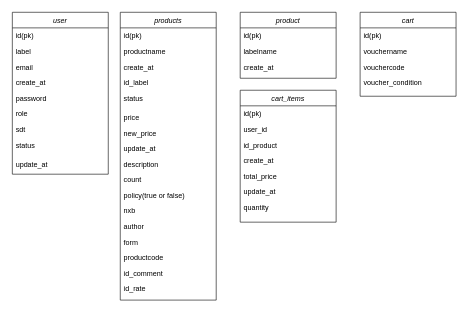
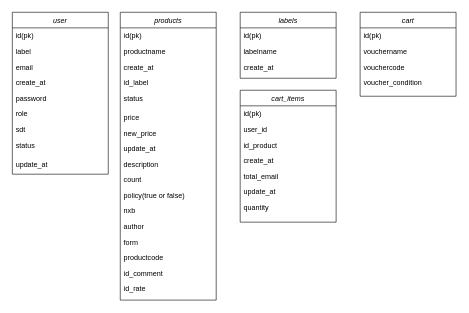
  <mxCell id="0" />
  <mxCell id="1" parent="0" />
  <mxCell id="2" value="user" style="swimlane;fontStyle=2;align=center;verticalAlign=top;childLayout=stackLayout;horizontal=1;startSize=26;horizontalStack=0;resizeParent=1;resizeLast=0;collapsible=1;marginBottom=0;rounded=0;shadow=0;strokeWidth=1;" parent="1" vertex="1"><mxGeometry x="20" y="20" width="160" height="270" as="geometry"><mxRectangle x="230" y="140" width="160" height="26" as="alternateBounds" /></mxGeometry></mxCell>
  <mxCell id="3" value="id(pk)" style="text;align=left;verticalAlign=top;spacingLeft=4;spacingRight=4;overflow=hidden;rotatable=0;points=[[0,0.5],[1,0.5]];portConstraint=eastwest;" parent="2" vertex="1"><mxGeometry y="26" width="160" height="26" as="geometry" /></mxCell>
  <mxCell id="4" value="label" style="text;align=left;verticalAlign=top;spacingLeft=4;spacingRight=4;overflow=hidden;rotatable=0;points=[[0,0.5],[1,0.5]];portConstraint=eastwest;rounded=0;shadow=0;html=0;" parent="2" vertex="1"><mxGeometry y="52" width="160" height="26" as="geometry" /></mxCell>
  <mxCell id="5" value="email" style="text;align=left;verticalAlign=top;spacingLeft=4;spacingRight=4;overflow=hidden;rotatable=0;points=[[0,0.5],[1,0.5]];portConstraint=eastwest;rounded=0;shadow=0;html=0;" parent="2" vertex="1"><mxGeometry y="78" width="160" height="26" as="geometry" /></mxCell>
  <mxCell id="6" value="create_at" style="text;align=left;verticalAlign=top;spacingLeft=4;spacingRight=4;overflow=hidden;rotatable=0;points=[[0,0.5],[1,0.5]];portConstraint=eastwest;rounded=0;shadow=0;html=0;" vertex="1" parent="2"><mxGeometry y="104" width="160" height="26" as="geometry" /></mxCell>
  <mxCell id="7" value="password" style="text;align=left;verticalAlign=top;spacingLeft=4;spacingRight=4;overflow=hidden;rotatable=0;points=[[0,0.5],[1,0.5]];portConstraint=eastwest;rounded=0;shadow=0;html=0;" vertex="1" parent="2"><mxGeometry y="130" width="160" height="26" as="geometry" /></mxCell>
  <mxCell id="8" value="role" style="text;align=left;verticalAlign=top;spacingLeft=4;spacingRight=4;overflow=hidden;rotatable=0;points=[[0,0.5],[1,0.5]];portConstraint=eastwest;rounded=0;shadow=0;html=0;" vertex="1" parent="2"><mxGeometry y="156" width="160" height="26" as="geometry" /></mxCell>
  <mxCell id="9" value="sdt" style="text;align=left;verticalAlign=top;spacingLeft=4;spacingRight=4;overflow=hidden;rotatable=0;points=[[0,0.5],[1,0.5]];portConstraint=eastwest;rounded=0;shadow=0;html=0;" vertex="1" parent="2"><mxGeometry y="182" width="160" height="26" as="geometry" /></mxCell>
  <mxCell id="10" value="status" style="text;align=left;verticalAlign=top;spacingLeft=4;spacingRight=4;overflow=hidden;rotatable=0;points=[[0,0.5],[1,0.5]];portConstraint=eastwest;rounded=0;shadow=0;html=0;" vertex="1" parent="2"><mxGeometry y="208" width="160" height="32" as="geometry" /></mxCell>
  <mxCell id="11" value="update_at" style="text;align=left;verticalAlign=top;spacingLeft=4;spacingRight=4;overflow=hidden;rotatable=0;points=[[0,0.5],[1,0.5]];portConstraint=eastwest;rounded=0;shadow=0;html=0;" vertex="1" parent="2"><mxGeometry y="240" width="160" height="26" as="geometry" /></mxCell>
  <mxCell id="12" value="products" style="swimlane;fontStyle=2;align=center;verticalAlign=top;childLayout=stackLayout;horizontal=1;startSize=26;horizontalStack=0;resizeParent=1;resizeLast=0;collapsible=1;marginBottom=0;rounded=0;shadow=0;strokeWidth=1;" vertex="1" parent="1"><mxGeometry x="200" y="20" width="160" height="480" as="geometry"><mxRectangle x="230" y="140" width="160" height="26" as="alternateBounds" /></mxGeometry></mxCell>
  <mxCell id="13" value="id(pk)" style="text;align=left;verticalAlign=top;spacingLeft=4;spacingRight=4;overflow=hidden;rotatable=0;points=[[0,0.5],[1,0.5]];portConstraint=eastwest;" vertex="1" parent="12"><mxGeometry y="26" width="160" height="26" as="geometry" /></mxCell>
  <mxCell id="14" value="productname" style="text;align=left;verticalAlign=top;spacingLeft=4;spacingRight=4;overflow=hidden;rotatable=0;points=[[0,0.5],[1,0.5]];portConstraint=eastwest;rounded=0;shadow=0;html=0;" vertex="1" parent="12"><mxGeometry y="52" width="160" height="26" as="geometry" /></mxCell>
  <mxCell id="15" value="create_at" style="text;align=left;verticalAlign=top;spacingLeft=4;spacingRight=4;overflow=hidden;rotatable=0;points=[[0,0.5],[1,0.5]];portConstraint=eastwest;rounded=0;shadow=0;html=0;" vertex="1" parent="12"><mxGeometry y="78" width="160" height="26" as="geometry" /></mxCell>
  <mxCell id="16" value="id_label&#10;" style="text;align=left;verticalAlign=top;spacingLeft=4;spacingRight=4;overflow=hidden;rotatable=0;points=[[0,0.5],[1,0.5]];portConstraint=eastwest;rounded=0;shadow=0;html=0;" vertex="1" parent="12"><mxGeometry y="104" width="160" height="26" as="geometry" /></mxCell>
  <mxCell id="17" value="status" style="text;align=left;verticalAlign=top;spacingLeft=4;spacingRight=4;overflow=hidden;rotatable=0;points=[[0,0.5],[1,0.5]];portConstraint=eastwest;rounded=0;shadow=0;html=0;" vertex="1" parent="12"><mxGeometry y="130" width="160" height="32" as="geometry" /></mxCell>
  <mxCell id="18" value="price" style="text;align=left;verticalAlign=top;spacingLeft=4;spacingRight=4;overflow=hidden;rotatable=0;points=[[0,0.5],[1,0.5]];portConstraint=eastwest;rounded=0;shadow=0;html=0;" vertex="1" parent="12"><mxGeometry y="162" width="160" height="26" as="geometry" /></mxCell>
  <mxCell id="19" value="new_price" style="text;align=left;verticalAlign=top;spacingLeft=4;spacingRight=4;overflow=hidden;rotatable=0;points=[[0,0.5],[1,0.5]];portConstraint=eastwest;rounded=0;shadow=0;html=0;" vertex="1" parent="12"><mxGeometry y="188" width="160" height="26" as="geometry" /></mxCell>
  <mxCell id="20" value="update_at" style="text;align=left;verticalAlign=top;spacingLeft=4;spacingRight=4;overflow=hidden;rotatable=0;points=[[0,0.5],[1,0.5]];portConstraint=eastwest;rounded=0;shadow=0;html=0;" vertex="1" parent="12"><mxGeometry y="214" width="160" height="26" as="geometry" /></mxCell>
  <mxCell id="21" value="description" style="text;align=left;verticalAlign=top;spacingLeft=4;spacingRight=4;overflow=hidden;rotatable=0;points=[[0,0.5],[1,0.5]];portConstraint=eastwest;rounded=0;shadow=0;html=0;" vertex="1" parent="12"><mxGeometry y="240" width="160" height="26" as="geometry" /></mxCell>
  <mxCell id="22" value="count" style="text;align=left;verticalAlign=top;spacingLeft=4;spacingRight=4;overflow=hidden;rotatable=0;points=[[0,0.5],[1,0.5]];portConstraint=eastwest;rounded=0;shadow=0;html=0;" vertex="1" parent="12"><mxGeometry y="266" width="160" height="26" as="geometry" /></mxCell>
  <mxCell id="23" value="policy(true or false)" style="text;align=left;verticalAlign=top;spacingLeft=4;spacingRight=4;overflow=hidden;rotatable=0;points=[[0,0.5],[1,0.5]];portConstraint=eastwest;rounded=0;shadow=0;html=0;" vertex="1" parent="12"><mxGeometry y="292" width="160" height="26" as="geometry" /></mxCell>
  <mxCell id="24" value="nxb" style="text;align=left;verticalAlign=top;spacingLeft=4;spacingRight=4;overflow=hidden;rotatable=0;points=[[0,0.5],[1,0.5]];portConstraint=eastwest;rounded=0;shadow=0;html=0;" vertex="1" parent="12"><mxGeometry y="318" width="160" height="26" as="geometry" /></mxCell>
  <mxCell id="25" value="author" style="text;align=left;verticalAlign=top;spacingLeft=4;spacingRight=4;overflow=hidden;rotatable=0;points=[[0,0.5],[1,0.5]];portConstraint=eastwest;rounded=0;shadow=0;html=0;" vertex="1" parent="12"><mxGeometry y="344" width="160" height="26" as="geometry" /></mxCell>
  <mxCell id="26" value="form" style="text;align=left;verticalAlign=top;spacingLeft=4;spacingRight=4;overflow=hidden;rotatable=0;points=[[0,0.5],[1,0.5]];portConstraint=eastwest;rounded=0;shadow=0;html=0;" vertex="1" parent="12"><mxGeometry y="370" width="160" height="26" as="geometry" /></mxCell>
  <mxCell id="27" value="productcode" style="text;align=left;verticalAlign=top;spacingLeft=4;spacingRight=4;overflow=hidden;rotatable=0;points=[[0,0.5],[1,0.5]];portConstraint=eastwest;rounded=0;shadow=0;html=0;" vertex="1" parent="12"><mxGeometry y="396" width="160" height="26" as="geometry" /></mxCell>
  <mxCell id="28" value="id_comment" style="text;align=left;verticalAlign=top;spacingLeft=4;spacingRight=4;overflow=hidden;rotatable=0;points=[[0,0.5],[1,0.5]];portConstraint=eastwest;rounded=0;shadow=0;html=0;" vertex="1" parent="12"><mxGeometry y="422" width="160" height="26" as="geometry" /></mxCell>
  <mxCell id="29" value="id_rate" style="text;align=left;verticalAlign=top;spacingLeft=4;spacingRight=4;overflow=hidden;rotatable=0;points=[[0,0.5],[1,0.5]];portConstraint=eastwest;rounded=0;shadow=0;html=0;" vertex="1" parent="12"><mxGeometry y="448" width="160" height="26" as="geometry" /></mxCell>
- <mxCell id="30" value="product" style="swimlane;fontStyle=2;align=center;verticalAlign=top;childLayout=stackLayout;horizontal=1;startSize=26;horizontalStack=0;resizeParent=1;resizeLast=0;collapsible=1;marginBottom=0;rounded=0;shadow=0;strokeWidth=1;" vertex="1" parent="1"><mxGeometry x="400" y="20" width="160" height="110" as="geometry"><mxRectangle x="230" y="140" width="160" height="26" as="alternateBounds" /></mxGeometry></mxCell>
+ <mxCell id="30" value="labels" style="swimlane;fontStyle=2;align=center;verticalAlign=top;childLayout=stackLayout;horizontal=1;startSize=26;horizontalStack=0;resizeParent=1;resizeLast=0;collapsible=1;marginBottom=0;rounded=0;shadow=0;strokeWidth=1;" vertex="1" parent="1"><mxGeometry x="400" y="20" width="160" height="110" as="geometry"><mxRectangle x="230" y="140" width="160" height="26" as="alternateBounds" /></mxGeometry></mxCell>
  <mxCell id="31" value="id(pk)" style="text;align=left;verticalAlign=top;spacingLeft=4;spacingRight=4;overflow=hidden;rotatable=0;points=[[0,0.5],[1,0.5]];portConstraint=eastwest;" vertex="1" parent="30"><mxGeometry y="26" width="160" height="26" as="geometry" /></mxCell>
  <mxCell id="32" value="labelname" style="text;align=left;verticalAlign=top;spacingLeft=4;spacingRight=4;overflow=hidden;rotatable=0;points=[[0,0.5],[1,0.5]];portConstraint=eastwest;rounded=0;shadow=0;html=0;" vertex="1" parent="30"><mxGeometry y="52" width="160" height="26" as="geometry" /></mxCell>
  <mxCell id="33" value="create_at" style="text;align=left;verticalAlign=top;spacingLeft=4;spacingRight=4;overflow=hidden;rotatable=0;points=[[0,0.5],[1,0.5]];portConstraint=eastwest;rounded=0;shadow=0;html=0;" vertex="1" parent="30"><mxGeometry y="78" width="160" height="26" as="geometry" /></mxCell>
  <mxCell id="34" value="cart" style="swimlane;fontStyle=2;align=center;verticalAlign=top;childLayout=stackLayout;horizontal=1;startSize=26;horizontalStack=0;resizeParent=1;resizeLast=0;collapsible=1;marginBottom=0;rounded=0;shadow=0;strokeWidth=1;" vertex="1" parent="1"><mxGeometry x="600" y="20" width="160" height="140" as="geometry"><mxRectangle x="230" y="140" width="160" height="26" as="alternateBounds" /></mxGeometry></mxCell>
  <mxCell id="35" value="id(pk)" style="text;align=left;verticalAlign=top;spacingLeft=4;spacingRight=4;overflow=hidden;rotatable=0;points=[[0,0.5],[1,0.5]];portConstraint=eastwest;" vertex="1" parent="34"><mxGeometry y="26" width="160" height="26" as="geometry" /></mxCell>
  <mxCell id="36" value="vouchername" style="text;align=left;verticalAlign=top;spacingLeft=4;spacingRight=4;overflow=hidden;rotatable=0;points=[[0,0.5],[1,0.5]];portConstraint=eastwest;rounded=0;shadow=0;html=0;" vertex="1" parent="34"><mxGeometry y="52" width="160" height="26" as="geometry" /></mxCell>
  <mxCell id="37" value="vouchercode" style="text;align=left;verticalAlign=top;spacingLeft=4;spacingRight=4;overflow=hidden;rotatable=0;points=[[0,0.5],[1,0.5]];portConstraint=eastwest;rounded=0;shadow=0;html=0;" vertex="1" parent="34"><mxGeometry y="78" width="160" height="26" as="geometry" /></mxCell>
  <mxCell id="38" value="voucher_condition" style="text;align=left;verticalAlign=top;spacingLeft=4;spacingRight=4;overflow=hidden;rotatable=0;points=[[0,0.5],[1,0.5]];portConstraint=eastwest;rounded=0;shadow=0;html=0;" vertex="1" parent="34"><mxGeometry y="104" width="160" height="26" as="geometry" /></mxCell>
  <mxCell id="39" value="cart_items" style="swimlane;fontStyle=2;align=center;verticalAlign=top;childLayout=stackLayout;horizontal=1;startSize=26;horizontalStack=0;resizeParent=1;resizeLast=0;collapsible=1;marginBottom=0;rounded=0;shadow=0;strokeWidth=1;" vertex="1" parent="1"><mxGeometry x="400" y="150" width="160" height="220" as="geometry"><mxRectangle x="230" y="140" width="160" height="26" as="alternateBounds" /></mxGeometry></mxCell>
  <mxCell id="40" value="id(pk)" style="text;align=left;verticalAlign=top;spacingLeft=4;spacingRight=4;overflow=hidden;rotatable=0;points=[[0,0.5],[1,0.5]];portConstraint=eastwest;" vertex="1" parent="39"><mxGeometry y="26" width="160" height="26" as="geometry" /></mxCell>
  <mxCell id="41" value="user_id" style="text;align=left;verticalAlign=top;spacingLeft=4;spacingRight=4;overflow=hidden;rotatable=0;points=[[0,0.5],[1,0.5]];portConstraint=eastwest;rounded=0;shadow=0;html=0;" vertex="1" parent="39"><mxGeometry y="52" width="160" height="26" as="geometry" /></mxCell>
  <mxCell id="42" value="id_product" style="text;align=left;verticalAlign=top;spacingLeft=4;spacingRight=4;overflow=hidden;rotatable=0;points=[[0,0.5],[1,0.5]];portConstraint=eastwest;rounded=0;shadow=0;html=0;" vertex="1" parent="39"><mxGeometry y="78" width="160" height="26" as="geometry" /></mxCell>
  <mxCell id="43" value="create_at" style="text;align=left;verticalAlign=top;spacingLeft=4;spacingRight=4;overflow=hidden;rotatable=0;points=[[0,0.5],[1,0.5]];portConstraint=eastwest;rounded=0;shadow=0;html=0;" vertex="1" parent="39"><mxGeometry y="104" width="160" height="26" as="geometry" /></mxCell>
- <mxCell id="44" value="total_price" style="text;align=left;verticalAlign=top;spacingLeft=4;spacingRight=4;overflow=hidden;rotatable=0;points=[[0,0.5],[1,0.5]];portConstraint=eastwest;rounded=0;shadow=0;html=0;" vertex="1" parent="39"><mxGeometry y="130" width="160" height="26" as="geometry" /></mxCell>
+ <mxCell id="44" value="total_email" style="text;align=left;verticalAlign=top;spacingLeft=4;spacingRight=4;overflow=hidden;rotatable=0;points=[[0,0.5],[1,0.5]];portConstraint=eastwest;rounded=0;shadow=0;html=0;" vertex="1" parent="39"><mxGeometry y="130" width="160" height="26" as="geometry" /></mxCell>
  <mxCell id="45" value="update_at" style="text;align=left;verticalAlign=top;spacingLeft=4;spacingRight=4;overflow=hidden;rotatable=0;points=[[0,0.5],[1,0.5]];portConstraint=eastwest;rounded=0;shadow=0;html=0;" vertex="1" parent="39"><mxGeometry y="156" width="160" height="26" as="geometry" /></mxCell>
  <mxCell id="46" value="quantity" style="text;align=left;verticalAlign=top;spacingLeft=4;spacingRight=4;overflow=hidden;rotatable=0;points=[[0,0.5],[1,0.5]];portConstraint=eastwest;rounded=0;shadow=0;html=0;" vertex="1" parent="39"><mxGeometry y="182" width="160" height="28" as="geometry" /></mxCell>
